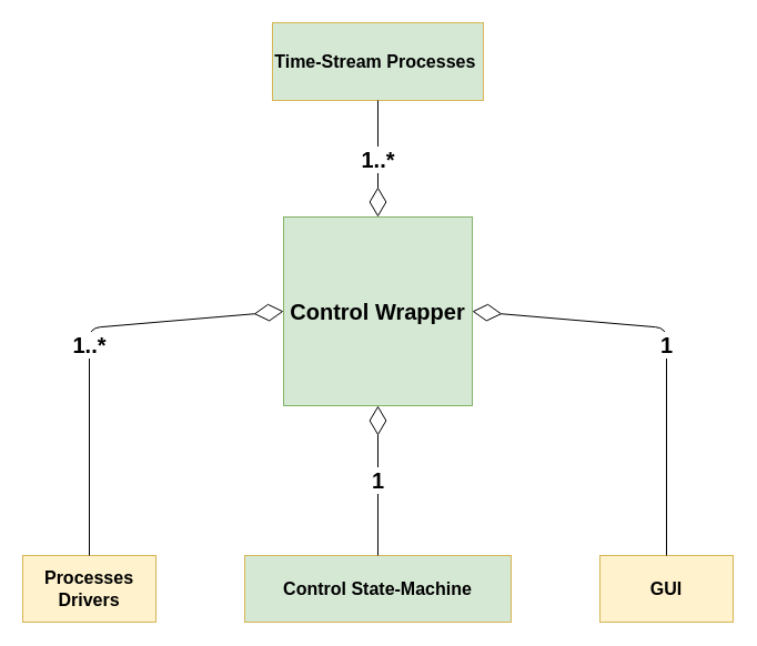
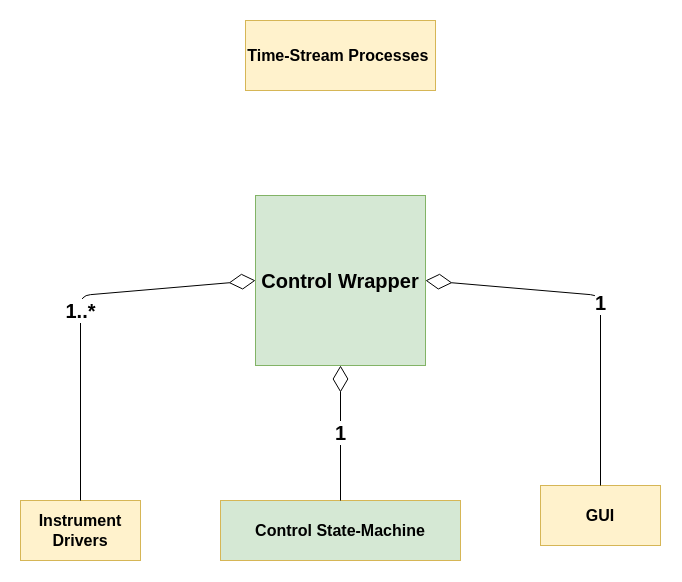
  <mxCell id="0" />
  <mxCell id="1" parent="0" />
  <mxCell id="2" value="Control State-Machine" style="rounded=0;whiteSpace=wrap;html=1;fontStyle=1;fillColor=#d5e8d4;strokeColor=#d6b656;fontSize=16;" vertex="1" parent="1"><mxGeometry x="220" y="500" width="240" height="60" as="geometry" /></mxCell>
- <mxCell id="3" value="GUI" style="rounded=0;whiteSpace=wrap;html=1;fontStyle=1;fillColor=#fff2cc;strokeColor=#d6b656;fontSize=16;" vertex="1" parent="1"><mxGeometry x="540" y="500" width="120" height="60" as="geometry" /></mxCell>
- <mxCell id="4" value="Processes Drivers" style="rounded=0;whiteSpace=wrap;html=1;fontStyle=1;fillColor=#fff2cc;strokeColor=#d6b656;fontSize=16;" vertex="1" parent="1"><mxGeometry x="20" y="500" width="120" height="60" as="geometry" /></mxCell>
+ <mxCell id="3" value="GUI" style="rounded=0;whiteSpace=wrap;html=1;fontStyle=1;fillColor=#fff2cc;strokeColor=#d6b656;fontSize=16;" vertex="1" parent="1"><mxGeometry x="540" y="485" width="120" height="60" as="geometry" /></mxCell>
+ <mxCell id="4" value="Instrument Drivers" style="rounded=0;whiteSpace=wrap;html=1;fontStyle=1;fillColor=#fff2cc;strokeColor=#d6b656;fontSize=16;" vertex="1" parent="1"><mxGeometry x="20" y="500" width="120" height="60" as="geometry" /></mxCell>
  <mxCell id="5" value="Control Wrapper" style="rounded=0;whiteSpace=wrap;html=1;fontStyle=1;fillColor=#d5e8d4;strokeColor=#82b366;fontSize=20;" vertex="1" parent="1"><mxGeometry x="255" y="195" width="170" height="170" as="geometry" /></mxCell>
- <mxCell id="6" value="Time-Stream Processes&amp;nbsp;" style="rounded=0;whiteSpace=wrap;html=1;fontStyle=1;fillColor=#d5e8d4;strokeColor=#d6b656;fontSize=16;" vertex="1" parent="1"><mxGeometry x="245" y="20" width="190" height="70" as="geometry" /></mxCell>
+ <mxCell id="6" value="Time-Stream Processes&amp;nbsp;" style="rounded=0;whiteSpace=wrap;html=1;fontStyle=1;fillColor=#fff2cc;strokeColor=#d6b656;fontSize=16;" vertex="1" parent="1"><mxGeometry x="245" y="20" width="190" height="70" as="geometry" /></mxCell>
  <mxCell id="7" value="1..*" style="endArrow=diamondThin;endFill=0;endSize=24;html=1;exitX=0.5;exitY=0;exitDx=0;exitDy=0;entryX=0;entryY=0.5;entryDx=0;entryDy=0;fontStyle=1;fontSize=20;" edge="1" parent="1" source="4" target="5"><mxGeometry width="160" relative="1" as="geometry"><mxPoint x="-20" y="270" as="sourcePoint" /><mxPoint x="140" y="270" as="targetPoint" /><Array as="points"><mxPoint x="80" y="295" /></Array></mxGeometry></mxCell>
  <mxCell id="8" value="1" style="endArrow=diamondThin;endFill=0;endSize=24;html=1;exitX=0.5;exitY=0;exitDx=0;exitDy=0;entryX=0.5;entryY=1;entryDx=0;entryDy=0;fontStyle=1;fontSize=20;" edge="1" parent="1" source="2" target="5"><mxGeometry width="160" relative="1" as="geometry"><mxPoint x="620" y="360" as="sourcePoint" /><mxPoint x="780" y="360" as="targetPoint" /></mxGeometry></mxCell>
  <mxCell id="9" value="1" style="endArrow=diamondThin;endFill=0;endSize=24;html=1;exitX=0.5;exitY=0;exitDx=0;exitDy=0;entryX=1;entryY=0.5;entryDx=0;entryDy=0;fontSize=20;fontStyle=1" edge="1" parent="1" source="3" target="5"><mxGeometry width="160" relative="1" as="geometry"><mxPoint x="620" y="360" as="sourcePoint" /><mxPoint x="780" y="360" as="targetPoint" /><Array as="points"><mxPoint x="600" y="295" /></Array></mxGeometry></mxCell>
- <mxCell id="10" value="1..*" style="endArrow=diamondThin;endFill=0;endSize=24;html=1;exitX=0.5;exitY=1;exitDx=0;exitDy=0;entryX=0.5;entryY=0;entryDx=0;entryDy=0;fontStyle=1;fontSize=20;" edge="1" parent="1" source="6" target="5"><mxGeometry width="160" relative="1" as="geometry"><mxPoint x="620" y="360" as="sourcePoint" /><mxPoint x="780" y="360" as="targetPoint" /></mxGeometry></mxCell>
